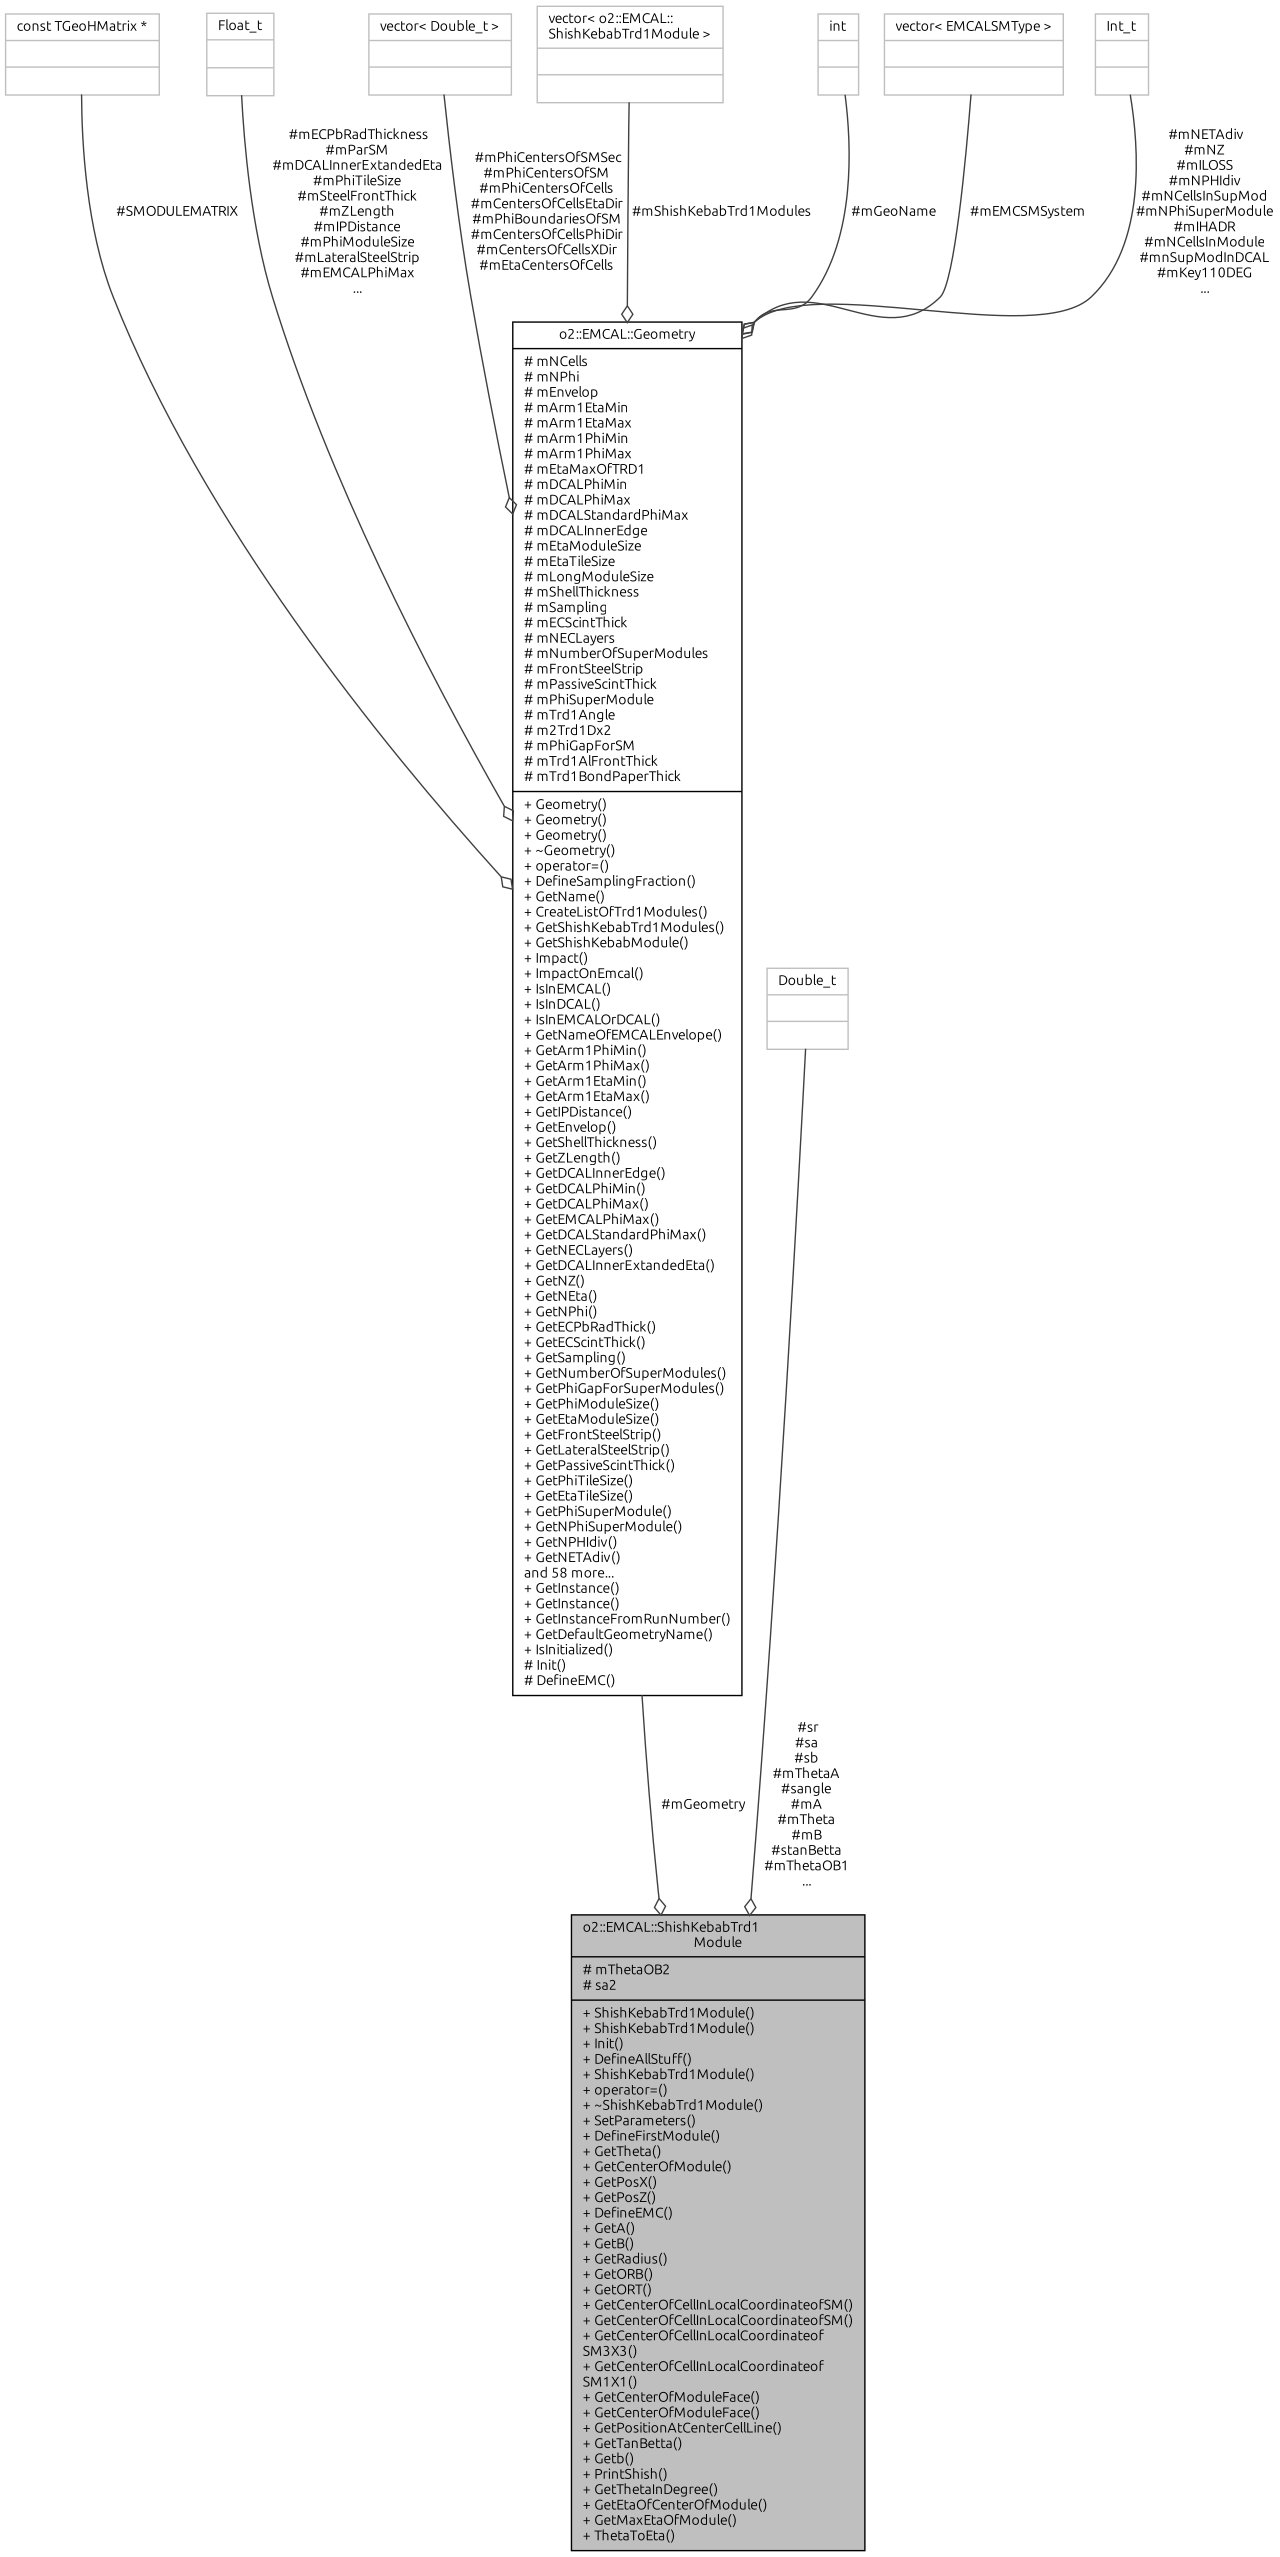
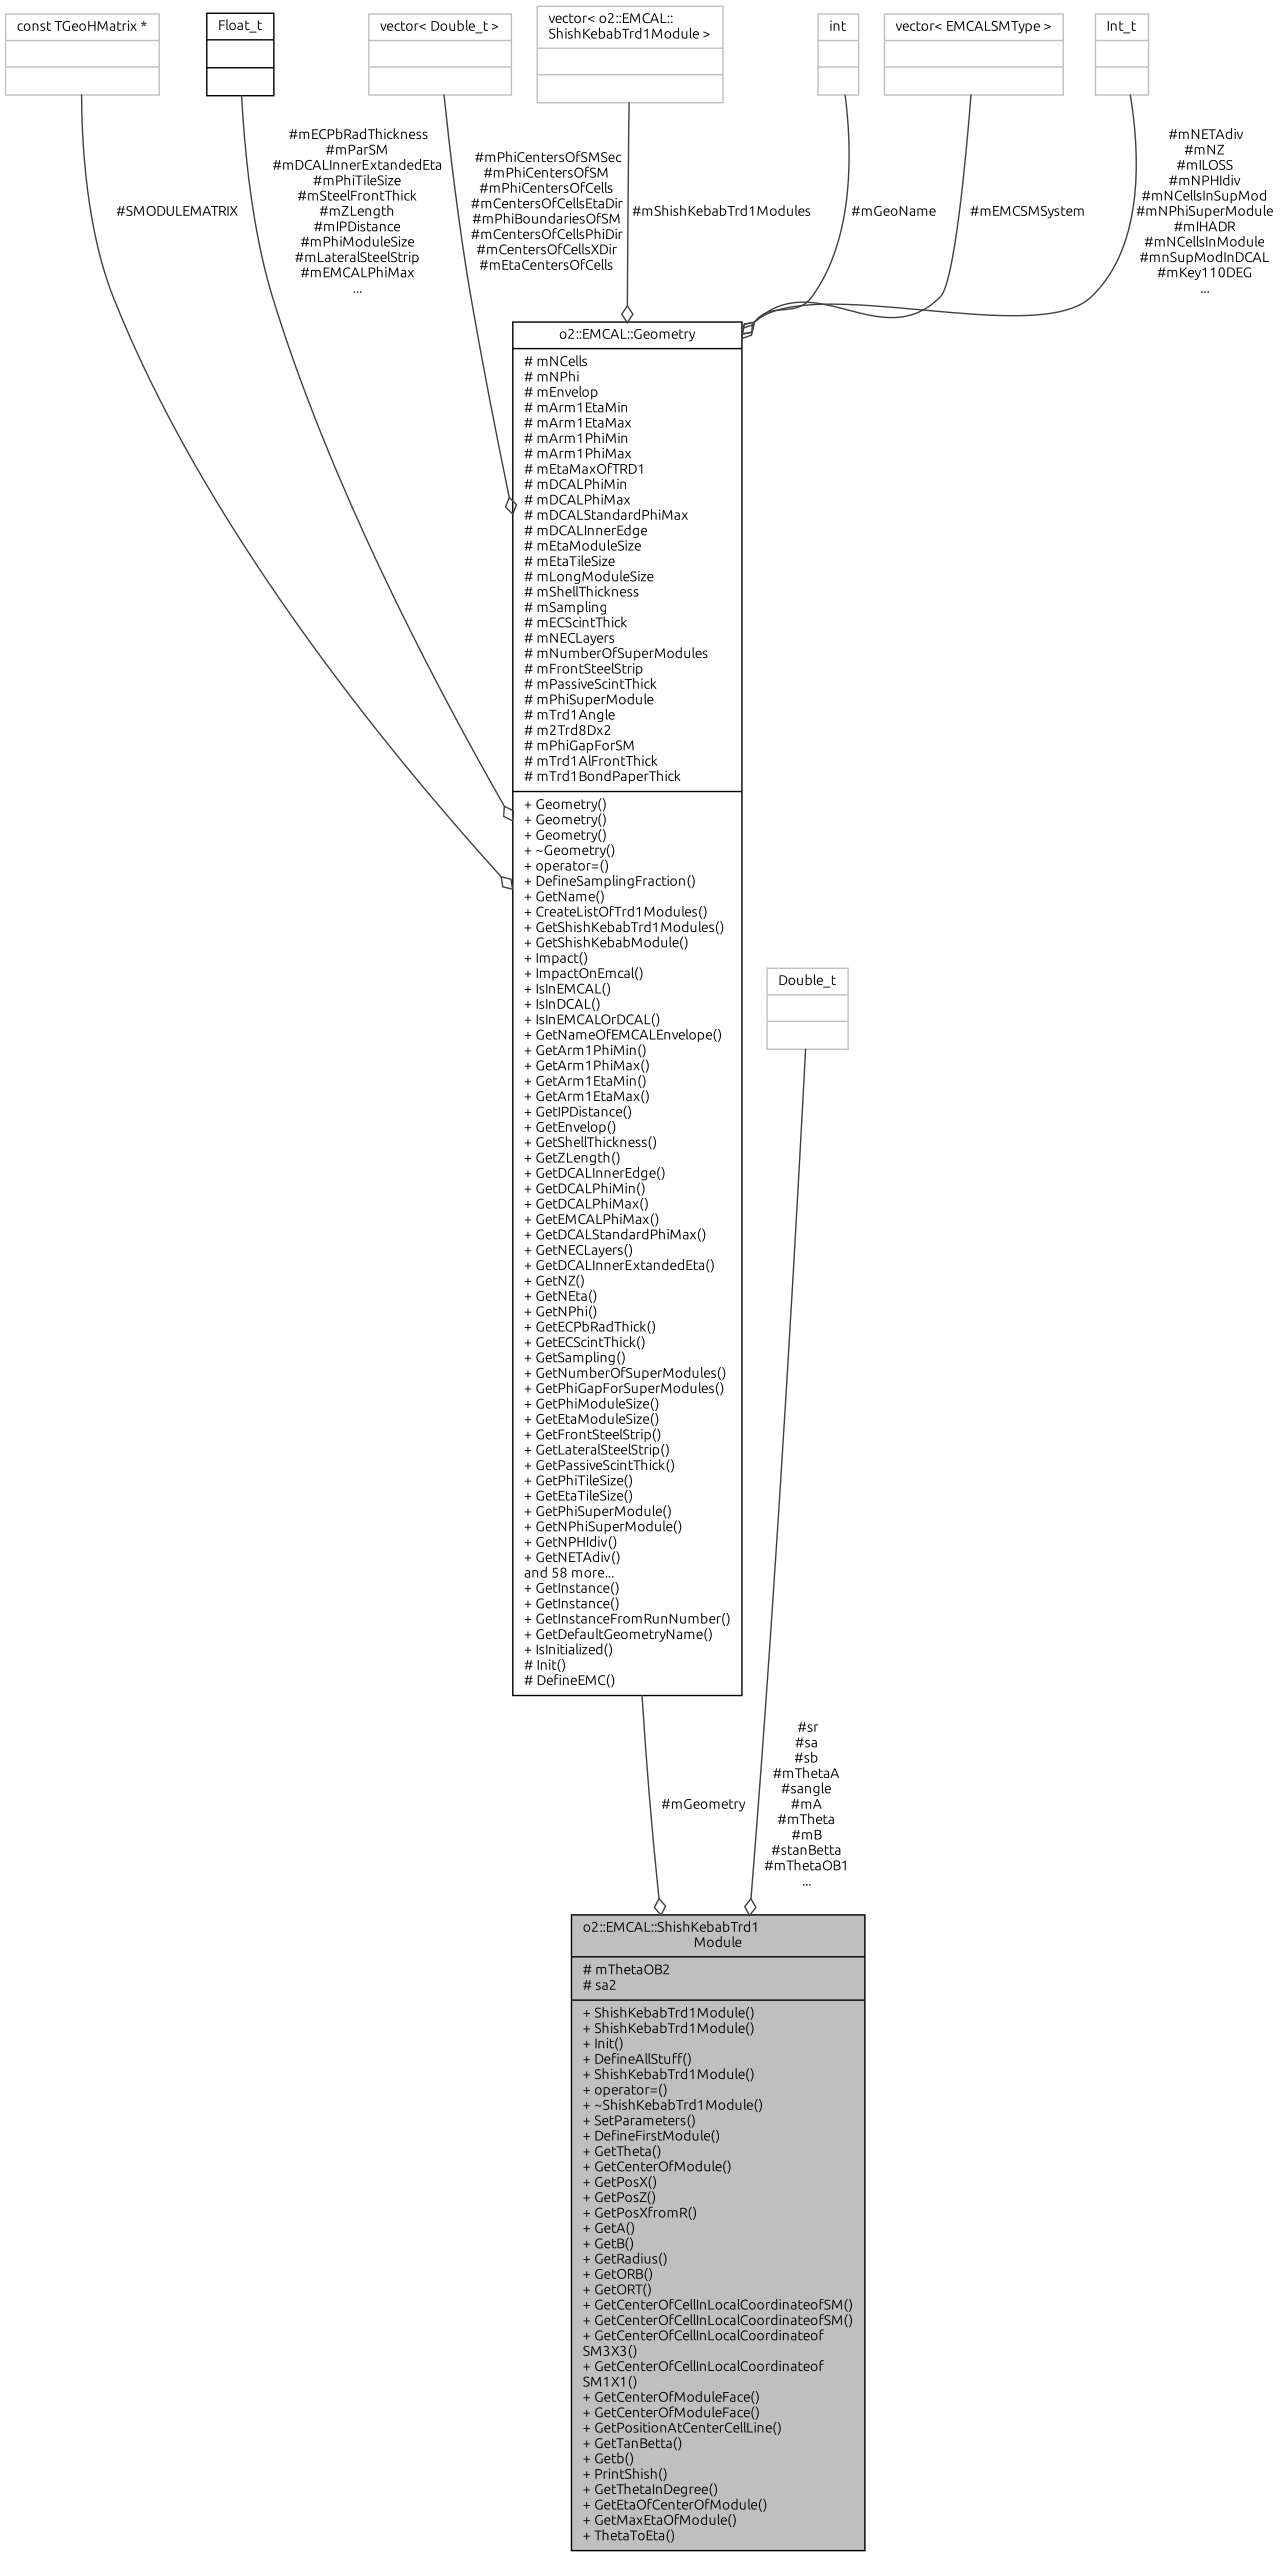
  digraph {
    fontname=Ubuntu
    node [color=grey75 fontname=Ubuntu fontsize=10 shape=record]
    edge [arrowhead=odiamond color=grey25 fontname=Ubuntu fontsize=10 labelfontname=Helvetica labelfontsize=10 style=solid]
-   n1 [color=black fillcolor=grey75 fontcolor=black height=0.2 label="{o2::EMCAL::ShishKebabTrd1\lModule\n|# mThetaOB2\l# sa2\l|+ ShishKebabTrd1Module()\l+ ShishKebabTrd1Module()\l+ Init()\l+ DefineAllStuff()\l+ ShishKebabTrd1Module()\l+ operator=()\l+ ~ShishKebabTrd1Module()\l+ SetParameters()\l+ DefineFirstModule()\l+ GetTheta()\l+ GetCenterOfModule()\l+ GetPosX()\l+ GetPosZ()\l+ DefineEMC()\l+ GetA()\l+ GetB()\l+ GetRadius()\l+ GetORB()\l+ GetORT()\l+ GetCenterOfCellInLocalCoordinateofSM()\l+ GetCenterOfCellInLocalCoordinateofSM()\l+ GetCenterOfCellInLocalCoordinateof\lSM3X3()\l+ GetCenterOfCellInLocalCoordinateof\lSM1X1()\l+ GetCenterOfModuleFace()\l+ GetCenterOfModuleFace()\l+ GetPositionAtCenterCellLine()\l+ GetTanBetta()\l+ Getb()\l+ PrintShish()\l+ GetThetaInDegree()\l+ GetEtaOfCenterOfModule()\l+ GetMaxEtaOfModule()\l+ ThetaToEta()\l}" style=filled width=0.4]
-   n2 [color=black height=0.2 label="{o2::EMCAL::Geometry\n|# mNCells\l# mNPhi\l# mEnvelop\l# mArm1EtaMin\l# mArm1EtaMax\l# mArm1PhiMin\l# mArm1PhiMax\l# mEtaMaxOfTRD1\l# mDCALPhiMin\l# mDCALPhiMax\l# mDCALStandardPhiMax\l# mDCALInnerEdge\l# mEtaModuleSize\l# mEtaTileSize\l# mLongModuleSize\l# mShellThickness\l# mSampling\l# mECScintThick\l# mNECLayers\l# mNumberOfSuperModules\l# mFrontSteelStrip\l# mPassiveScintThick\l# mPhiSuperModule\l# mTrd1Angle\l# m2Trd1Dx2\l# mPhiGapForSM\l# mTrd1AlFrontThick\l# mTrd1BondPaperThick\l|+ Geometry()\l+ Geometry()\l+ Geometry()\l+ ~Geometry()\l+ operator=()\l+ DefineSamplingFraction()\l+ GetName()\l+ CreateListOfTrd1Modules()\l+ GetShishKebabTrd1Modules()\l+ GetShishKebabModule()\l+ Impact()\l+ ImpactOnEmcal()\l+ IsInEMCAL()\l+ IsInDCAL()\l+ IsInEMCALOrDCAL()\l+ GetNameOfEMCALEnvelope()\l+ GetArm1PhiMin()\l+ GetArm1PhiMax()\l+ GetArm1EtaMin()\l+ GetArm1EtaMax()\l+ GetIPDistance()\l+ GetEnvelop()\l+ GetShellThickness()\l+ GetZLength()\l+ GetDCALInnerEdge()\l+ GetDCALPhiMin()\l+ GetDCALPhiMax()\l+ GetEMCALPhiMax()\l+ GetDCALStandardPhiMax()\l+ GetNECLayers()\l+ GetDCALInnerExtandedEta()\l+ GetNZ()\l+ GetNEta()\l+ GetNPhi()\l+ GetECPbRadThick()\l+ GetECScintThick()\l+ GetSampling()\l+ GetNumberOfSuperModules()\l+ GetPhiGapForSuperModules()\l+ GetPhiModuleSize()\l+ GetEtaModuleSize()\l+ GetFrontSteelStrip()\l+ GetLateralSteelStrip()\l+ GetPassiveScintThick()\l+ GetPhiTileSize()\l+ GetEtaTileSize()\l+ GetPhiSuperModule()\l+ GetNPhiSuperModule()\l+ GetNPHIdiv()\l+ GetNETAdiv()\land 58 more...\l+ GetInstance()\l+ GetInstance()\l+ GetInstanceFromRunNumber()\l+ GetDefaultGeometryName()\l+ IsInitialized()\l# Init()\l# DefineEMC()\l}" width=0.4]
+   n1 [color=black fillcolor=grey75 fontcolor=black height=0.2 label="{o2::EMCAL::ShishKebabTrd1\lModule\n|# mThetaOB2\l# sa2\l|+ ShishKebabTrd1Module()\l+ ShishKebabTrd1Module()\l+ Init()\l+ DefineAllStuff()\l+ ShishKebabTrd1Module()\l+ operator=()\l+ ~ShishKebabTrd1Module()\l+ SetParameters()\l+ DefineFirstModule()\l+ GetTheta()\l+ GetCenterOfModule()\l+ GetPosX()\l+ GetPosZ()\l+ GetPosXfromR()\l+ GetA()\l+ GetB()\l+ GetRadius()\l+ GetORB()\l+ GetORT()\l+ GetCenterOfCellInLocalCoordinateofSM()\l+ GetCenterOfCellInLocalCoordinateofSM()\l+ GetCenterOfCellInLocalCoordinateof\lSM3X3()\l+ GetCenterOfCellInLocalCoordinateof\lSM1X1()\l+ GetCenterOfModuleFace()\l+ GetCenterOfModuleFace()\l+ GetPositionAtCenterCellLine()\l+ GetTanBetta()\l+ Getb()\l+ PrintShish()\l+ GetThetaInDegree()\l+ GetEtaOfCenterOfModule()\l+ GetMaxEtaOfModule()\l+ ThetaToEta()\l}" style=filled width=0.4]
+   n2 [color=black height=0.2 label="{o2::EMCAL::Geometry\n|# mNCells\l# mNPhi\l# mEnvelop\l# mArm1EtaMin\l# mArm1EtaMax\l# mArm1PhiMin\l# mArm1PhiMax\l# mEtaMaxOfTRD1\l# mDCALPhiMin\l# mDCALPhiMax\l# mDCALStandardPhiMax\l# mDCALInnerEdge\l# mEtaModuleSize\l# mEtaTileSize\l# mLongModuleSize\l# mShellThickness\l# mSampling\l# mECScintThick\l# mNECLayers\l# mNumberOfSuperModules\l# mFrontSteelStrip\l# mPassiveScintThick\l# mPhiSuperModule\l# mTrd1Angle\l# m2Trd8Dx2\l# mPhiGapForSM\l# mTrd1AlFrontThick\l# mTrd1BondPaperThick\l|+ Geometry()\l+ Geometry()\l+ Geometry()\l+ ~Geometry()\l+ operator=()\l+ DefineSamplingFraction()\l+ GetName()\l+ CreateListOfTrd1Modules()\l+ GetShishKebabTrd1Modules()\l+ GetShishKebabModule()\l+ Impact()\l+ ImpactOnEmcal()\l+ IsInEMCAL()\l+ IsInDCAL()\l+ IsInEMCALOrDCAL()\l+ GetNameOfEMCALEnvelope()\l+ GetArm1PhiMin()\l+ GetArm1PhiMax()\l+ GetArm1EtaMin()\l+ GetArm1EtaMax()\l+ GetIPDistance()\l+ GetEnvelop()\l+ GetShellThickness()\l+ GetZLength()\l+ GetDCALInnerEdge()\l+ GetDCALPhiMin()\l+ GetDCALPhiMax()\l+ GetEMCALPhiMax()\l+ GetDCALStandardPhiMax()\l+ GetNECLayers()\l+ GetDCALInnerExtandedEta()\l+ GetNZ()\l+ GetNEta()\l+ GetNPhi()\l+ GetECPbRadThick()\l+ GetECScintThick()\l+ GetSampling()\l+ GetNumberOfSuperModules()\l+ GetPhiGapForSuperModules()\l+ GetPhiModuleSize()\l+ GetEtaModuleSize()\l+ GetFrontSteelStrip()\l+ GetLateralSteelStrip()\l+ GetPassiveScintThick()\l+ GetPhiTileSize()\l+ GetEtaTileSize()\l+ GetPhiSuperModule()\l+ GetNPhiSuperModule()\l+ GetNPHIdiv()\l+ GetNETAdiv()\land 58 more...\l+ GetInstance()\l+ GetInstance()\l+ GetInstanceFromRunNumber()\l+ GetDefaultGeometryName()\l+ IsInitialized()\l# Init()\l# DefineEMC()\l}" width=0.4]
    n3 [height=0.2 label="{const TGeoHMatrix *\n||}" width=0.4]
-   n4 [height=0.2 label="{Float_t\n||}" width=0.4]
+   n4 [color=black height=0.2 label="{Float_t\n||}" width=0.4]
    n5 [height=0.2 label="{vector\< Double_t \>\n||}" width=0.4]
    n6 [height=0.2 label="{vector\< o2::EMCAL::\lShishKebabTrd1Module \>\n||}" width=0.4]
    n7 [height=0.2 label="{int\n||}" width=0.4]
    n8 [height=0.2 label="{vector\< EMCALSMType \>\n||}" width=0.4]
    n9 [height=0.2 label="{Int_t\n||}" width=0.4]
    n10 [height=0.2 label="{Double_t\n||}" width=0.4]
    n2 -> n1 [label=" #mGeometry"]
    n3 -> n2 [label=" #SMODULEMATRIX"]
    n4 -> n2 [label=" #mECPbRadThickness\n#mParSM\n#mDCALInnerExtandedEta\n#mPhiTileSize\n#mSteelFrontThick\n#mZLength\n#mIPDistance\n#mPhiModuleSize\n#mLateralSteelStrip\n#mEMCALPhiMax\n..."]
    n5 -> n2 [label=" #mPhiCentersOfSMSec\n#mPhiCentersOfSM\n#mPhiCentersOfCells\n#mCentersOfCellsEtaDir\n#mPhiBoundariesOfSM\n#mCentersOfCellsPhiDir\n#mCentersOfCellsXDir\n#mEtaCentersOfCells"]
    n6 -> n2 [label=" #mShishKebabTrd1Modules"]
    n7 -> n2 [label=" #mGeoName"]
    n8 -> n2 [label=" #mEMCSMSystem"]
    n9 -> n2 [label=" #mNETAdiv\n#mNZ\n#mILOSS\n#mNPHIdiv\n#mNCellsInSupMod\n#mNPhiSuperModule\n#mIHADR\n#mNCellsInModule\n#mnSupModInDCAL\n#mKey110DEG\n..."]
    n10 -> n1 [label=" #sr\n#sa\n#sb\n#mThetaA\n#sangle\n#mA\n#mTheta\n#mB\n#stanBetta\n#mThetaOB1\n..."]
  }
